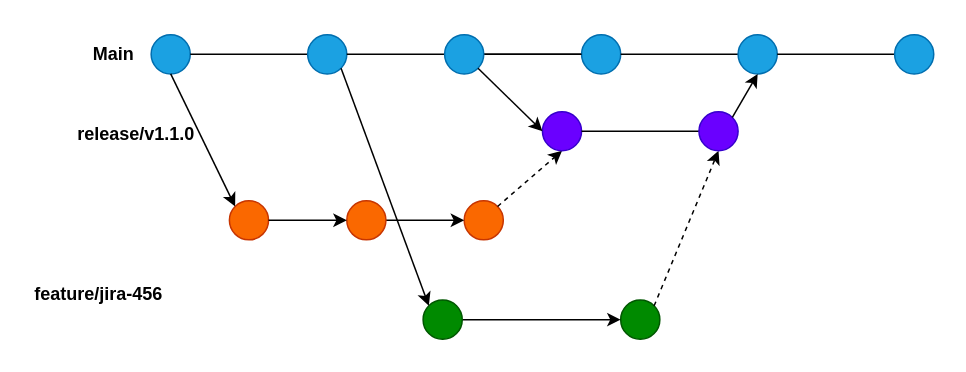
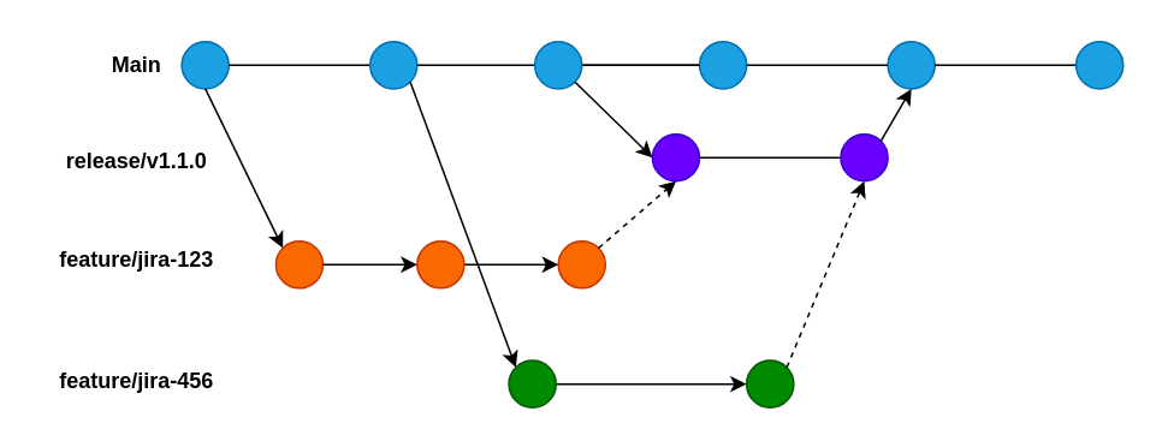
  <mxCell id="0" />
  <mxCell id="1" parent="0" />
  <mxCell id="2" value="" style="ellipse;whiteSpace=wrap;html=1;aspect=fixed;fillColor=#fa6800;fontColor=#000000;strokeColor=#C73500;container=0;" parent="1" vertex="1"><mxGeometry x="308.957" y="133.305" width="26.087" height="26.087" as="geometry" /></mxCell>
  <mxCell id="3" value="" style="ellipse;whiteSpace=wrap;html=1;aspect=fixed;fillColor=#1ba1e2;strokeColor=#006EAF;fontColor=#ffffff;container=0;" parent="1" vertex="1"><mxGeometry x="100.261" y="22.687" width="26.087" height="26.087" as="geometry" /></mxCell>
  <mxCell id="4" value="" style="endArrow=none;html=1;rounded=0;" parent="1" source="3" target="5" edge="1"><mxGeometry width="50" height="50" relative="1" as="geometry"><mxPoint x="126.348" y="44.061" as="sourcePoint" /><mxPoint x="622" y="44.061" as="targetPoint" /></mxGeometry></mxCell>
  <mxCell id="5" value="" style="ellipse;whiteSpace=wrap;html=1;aspect=fixed;fillColor=#1ba1e2;strokeColor=#006EAF;fontColor=#ffffff;container=0;" parent="1" vertex="1"><mxGeometry x="204.609" y="22.687" width="26.087" height="26.087" as="geometry" /></mxCell>
  <mxCell id="6" value="" style="endArrow=none;html=1;rounded=0;" parent="1" source="5" target="7" edge="1"><mxGeometry width="50" height="50" relative="1" as="geometry"><mxPoint x="230.696" y="44.061" as="sourcePoint" /><mxPoint x="622" y="44.061" as="targetPoint" /></mxGeometry></mxCell>
  <mxCell id="7" value="" style="ellipse;whiteSpace=wrap;html=1;aspect=fixed;fillColor=#1ba1e2;strokeColor=#006EAF;fontColor=#ffffff;container=0;" parent="1" vertex="1"><mxGeometry x="387.217" y="22.687" width="26.087" height="26.087" as="geometry" /></mxCell>
  <mxCell id="8" value="" style="endArrow=none;html=1;rounded=0;" parent="1" source="7" target="9" edge="1"><mxGeometry width="50" height="50" relative="1" as="geometry"><mxPoint x="387.217" y="44.061" as="sourcePoint" /><mxPoint x="622" y="44.061" as="targetPoint" /></mxGeometry></mxCell>
  <mxCell id="9" value="" style="ellipse;whiteSpace=wrap;html=1;aspect=fixed;fillColor=#1ba1e2;strokeColor=#006EAF;fontColor=#ffffff;container=0;" parent="1" vertex="1"><mxGeometry x="491.565" y="22.687" width="26.087" height="26.087" as="geometry" /></mxCell>
  <mxCell id="10" value="" style="endArrow=none;html=1;rounded=0;" parent="1" source="9" target="11" edge="1"><mxGeometry width="50" height="50" relative="1" as="geometry"><mxPoint x="491.565" y="44.061" as="sourcePoint" /><mxPoint x="622" y="44.061" as="targetPoint" /></mxGeometry></mxCell>
  <mxCell id="11" value="" style="ellipse;whiteSpace=wrap;html=1;aspect=fixed;fillColor=#1ba1e2;strokeColor=#006EAF;fontColor=#ffffff;container=0;" parent="1" vertex="1"><mxGeometry x="595.913" y="22.687" width="26.087" height="26.087" as="geometry" /></mxCell>
  <mxCell id="12" value="" style="ellipse;whiteSpace=wrap;html=1;aspect=fixed;fillColor=#008a00;fontColor=#ffffff;strokeColor=#005700;container=0;" parent="1" vertex="1"><mxGeometry x="413.304" y="199.565" width="26.087" height="26.087" as="geometry" /></mxCell>
  <mxCell id="13" style="edgeStyle=orthogonalEdgeStyle;rounded=0;orthogonalLoop=1;jettySize=auto;html=1;exitX=1;exitY=0.5;exitDx=0;exitDy=0;entryX=0;entryY=0.5;entryDx=0;entryDy=0;" parent="1" source="14" target="12" edge="1"><mxGeometry relative="1" as="geometry" /></mxCell>
  <mxCell id="14" value="" style="ellipse;whiteSpace=wrap;html=1;aspect=fixed;fillColor=#008a00;fontColor=#ffffff;strokeColor=#005700;container=0;" parent="1" vertex="1"><mxGeometry x="281.565" y="199.565" width="26.087" height="26.087" as="geometry" /></mxCell>
  <mxCell id="15" value="" style="ellipse;whiteSpace=wrap;html=1;aspect=fixed;fillColor=#fa6800;fontColor=#000000;strokeColor=#C73500;container=0;" parent="1" vertex="1"><mxGeometry x="152.435" y="133.305" width="26.087" height="26.087" as="geometry" /></mxCell>
  <mxCell id="16" style="edgeStyle=orthogonalEdgeStyle;rounded=0;orthogonalLoop=1;jettySize=auto;html=1;exitX=1;exitY=0.5;exitDx=0;exitDy=0;entryX=0;entryY=0.5;entryDx=0;entryDy=0;" parent="1" source="17" target="2" edge="1"><mxGeometry relative="1" as="geometry" /></mxCell>
  <mxCell id="17" value="" style="ellipse;whiteSpace=wrap;html=1;aspect=fixed;fillColor=#fa6800;fontColor=#000000;strokeColor=#C73500;container=0;" parent="1" vertex="1"><mxGeometry x="230.696" y="133.305" width="26.087" height="26.087" as="geometry" /></mxCell>
  <mxCell id="18" value="" style="edgeStyle=none;orthogonalLoop=1;jettySize=auto;html=1;rounded=0;exitX=0.5;exitY=1;exitDx=0;exitDy=0;entryX=0;entryY=0;entryDx=0;entryDy=0;" parent="1" source="3" target="15" edge="1"><mxGeometry width="100" relative="1" as="geometry"><mxPoint x="-4.087" y="150.931" as="sourcePoint" /><mxPoint x="126.348" y="150.931" as="targetPoint" /><Array as="points" /></mxGeometry></mxCell>
  <mxCell id="19" value="" style="edgeStyle=none;orthogonalLoop=1;jettySize=auto;html=1;rounded=0;exitX=1;exitY=0;exitDx=0;exitDy=0;entryX=0.5;entryY=1;entryDx=0;entryDy=0;dashed=1;" parent="1" source="2" target="28" edge="1"><mxGeometry width="100" relative="1" as="geometry"><mxPoint x="295.913" y="172.305" as="sourcePoint" /><mxPoint x="426.348" y="172.305" as="targetPoint" /><Array as="points" /></mxGeometry></mxCell>
  <mxCell id="20" value="" style="edgeStyle=none;orthogonalLoop=1;jettySize=auto;html=1;rounded=0;entryX=0;entryY=0;entryDx=0;entryDy=0;exitX=1;exitY=1;exitDx=0;exitDy=0;" parent="1" source="5" target="14" edge="1"><mxGeometry width="100" relative="1" as="geometry"><mxPoint x="242.435" y="388.183" as="sourcePoint" /><mxPoint x="216.348" y="366.809" as="targetPoint" /><Array as="points" /></mxGeometry></mxCell>
  <mxCell id="21" style="edgeStyle=orthogonalEdgeStyle;rounded=0;orthogonalLoop=1;jettySize=auto;html=1;exitX=1;exitY=0.5;exitDx=0;exitDy=0;entryX=0;entryY=0.5;entryDx=0;entryDy=0;" parent="1" source="15" target="17" edge="1"><mxGeometry relative="1" as="geometry" /></mxCell>
  <mxCell id="22" value="" style="edgeStyle=none;orthogonalLoop=1;jettySize=auto;html=1;rounded=0;entryX=0.5;entryY=1;entryDx=0;entryDy=0;dashed=1;exitX=1;exitY=0;exitDx=0;exitDy=0;" parent="1" source="12" target="30" edge="1"><mxGeometry width="100" relative="1" as="geometry"><mxPoint x="478.522" y="257.802" as="sourcePoint" /><mxPoint x="529.391" y="388.183" as="targetPoint" /><Array as="points" /></mxGeometry></mxCell>
  <mxCell id="23" value="" style="edgeStyle=orthogonalEdgeStyle;rounded=0;orthogonalLoop=1;jettySize=auto;html=1;endArrow=none;endFill=0;" parent="1" source="24" target="7" edge="1"><mxGeometry relative="1" as="geometry" /></mxCell>
  <mxCell id="24" value="" style="ellipse;whiteSpace=wrap;html=1;aspect=fixed;fillColor=#1ba1e2;strokeColor=#006EAF;fontColor=#ffffff;container=0;" parent="1" vertex="1"><mxGeometry x="295.913" y="22.687" width="26.087" height="26.087" as="geometry" /></mxCell>
  <mxCell id="25" value="Main" style="text;html=1;align=center;verticalAlign=middle;resizable=0;points=[];autosize=1;strokeColor=none;fillColor=none;container=0;fontStyle=1" parent="1" vertex="1"><mxGeometry x="50.263" y="20.73" width="50" height="30" as="geometry" /></mxCell>
- <mxCell id="27" value="&lt;div&gt;feature/jira-456&lt;/div&gt;" style="text;html=1;align=center;verticalAlign=middle;resizable=0;points=[];autosize=1;strokeColor=none;fillColor=none;container=0;fontStyle=1" parent="1" vertex="1"><mxGeometry x="10.265" y="180.648" width="110" height="30" as="geometry" /></mxCell>
+ <mxCell id="26" value="feature/jira-123" style="text;html=1;align=center;verticalAlign=middle;resizable=0;points=[];autosize=1;strokeColor=none;fillColor=none;container=0;fontStyle=1" parent="1" vertex="1"><mxGeometry x="20.26" y="129.388" width="110" height="30" as="geometry" /></mxCell>
+ <mxCell id="27" value="&lt;div&gt;feature/jira-456&lt;/div&gt;" style="text;html=1;align=center;verticalAlign=middle;resizable=0;points=[];autosize=1;strokeColor=none;fillColor=none;container=0;fontStyle=1" parent="1" vertex="1"><mxGeometry x="20.265" y="195.648" width="110" height="30" as="geometry" /></mxCell>
  <mxCell id="28" value="" style="ellipse;whiteSpace=wrap;html=1;aspect=fixed;fillColor=#6a00ff;strokeColor=#3700CC;fontColor=#ffffff;container=0;" vertex="1" parent="1"><mxGeometry x="361.127" y="73.957" width="26.087" height="26.087" as="geometry" /></mxCell>
  <mxCell id="29" value="" style="endArrow=none;html=1;rounded=0;" edge="1" parent="1" source="28" target="30"><mxGeometry width="50" height="50" relative="1" as="geometry"><mxPoint x="397.217" y="76.061" as="sourcePoint" /><mxPoint x="632" y="76.061" as="targetPoint" /></mxGeometry></mxCell>
  <mxCell id="30" value="" style="ellipse;whiteSpace=wrap;html=1;aspect=fixed;fillColor=#6a00ff;strokeColor=#3700CC;fontColor=#ffffff;container=0;" vertex="1" parent="1"><mxGeometry x="465.475" y="73.957" width="26.087" height="26.087" as="geometry" /></mxCell>
- <mxCell id="31" value="&lt;div&gt;release/v1.1.0&lt;/div&gt;" style="text;html=1;align=center;verticalAlign=middle;resizable=0;points=[];autosize=1;strokeColor=none;fillColor=none;container=0;fontStyle=1" vertex="1" parent="1"><mxGeometry x="40.263" y="73.96" width="100" height="30" as="geometry" /></mxCell>
+ <mxCell id="31" value="&lt;div&gt;release/v1.1.0&lt;/div&gt;" style="text;html=1;align=center;verticalAlign=middle;resizable=0;points=[];autosize=1;strokeColor=none;fillColor=none;container=0;fontStyle=1" vertex="1" parent="1"><mxGeometry x="25.263" y="73.96" width="100" height="30" as="geometry" /></mxCell>
  <mxCell id="32" value="" style="edgeStyle=none;orthogonalLoop=1;jettySize=auto;html=1;rounded=0;entryX=0;entryY=0.5;entryDx=0;entryDy=0;exitX=1;exitY=1;exitDx=0;exitDy=0;" edge="1" parent="1" source="24" target="28"><mxGeometry width="100" relative="1" as="geometry"><mxPoint x="132" y="87" as="sourcePoint" /><mxPoint x="242" y="82" as="targetPoint" /><Array as="points" /></mxGeometry></mxCell>
  <mxCell id="33" value="" style="edgeStyle=none;orthogonalLoop=1;jettySize=auto;html=1;rounded=0;exitX=1;exitY=0;exitDx=0;exitDy=0;entryX=0.5;entryY=1;entryDx=0;entryDy=0;" edge="1" parent="1" source="30" target="9"><mxGeometry width="100" relative="1" as="geometry"><mxPoint x="482" y="62" as="sourcePoint" /><mxPoint x="582" y="62" as="targetPoint" /><Array as="points" /></mxGeometry></mxCell>
